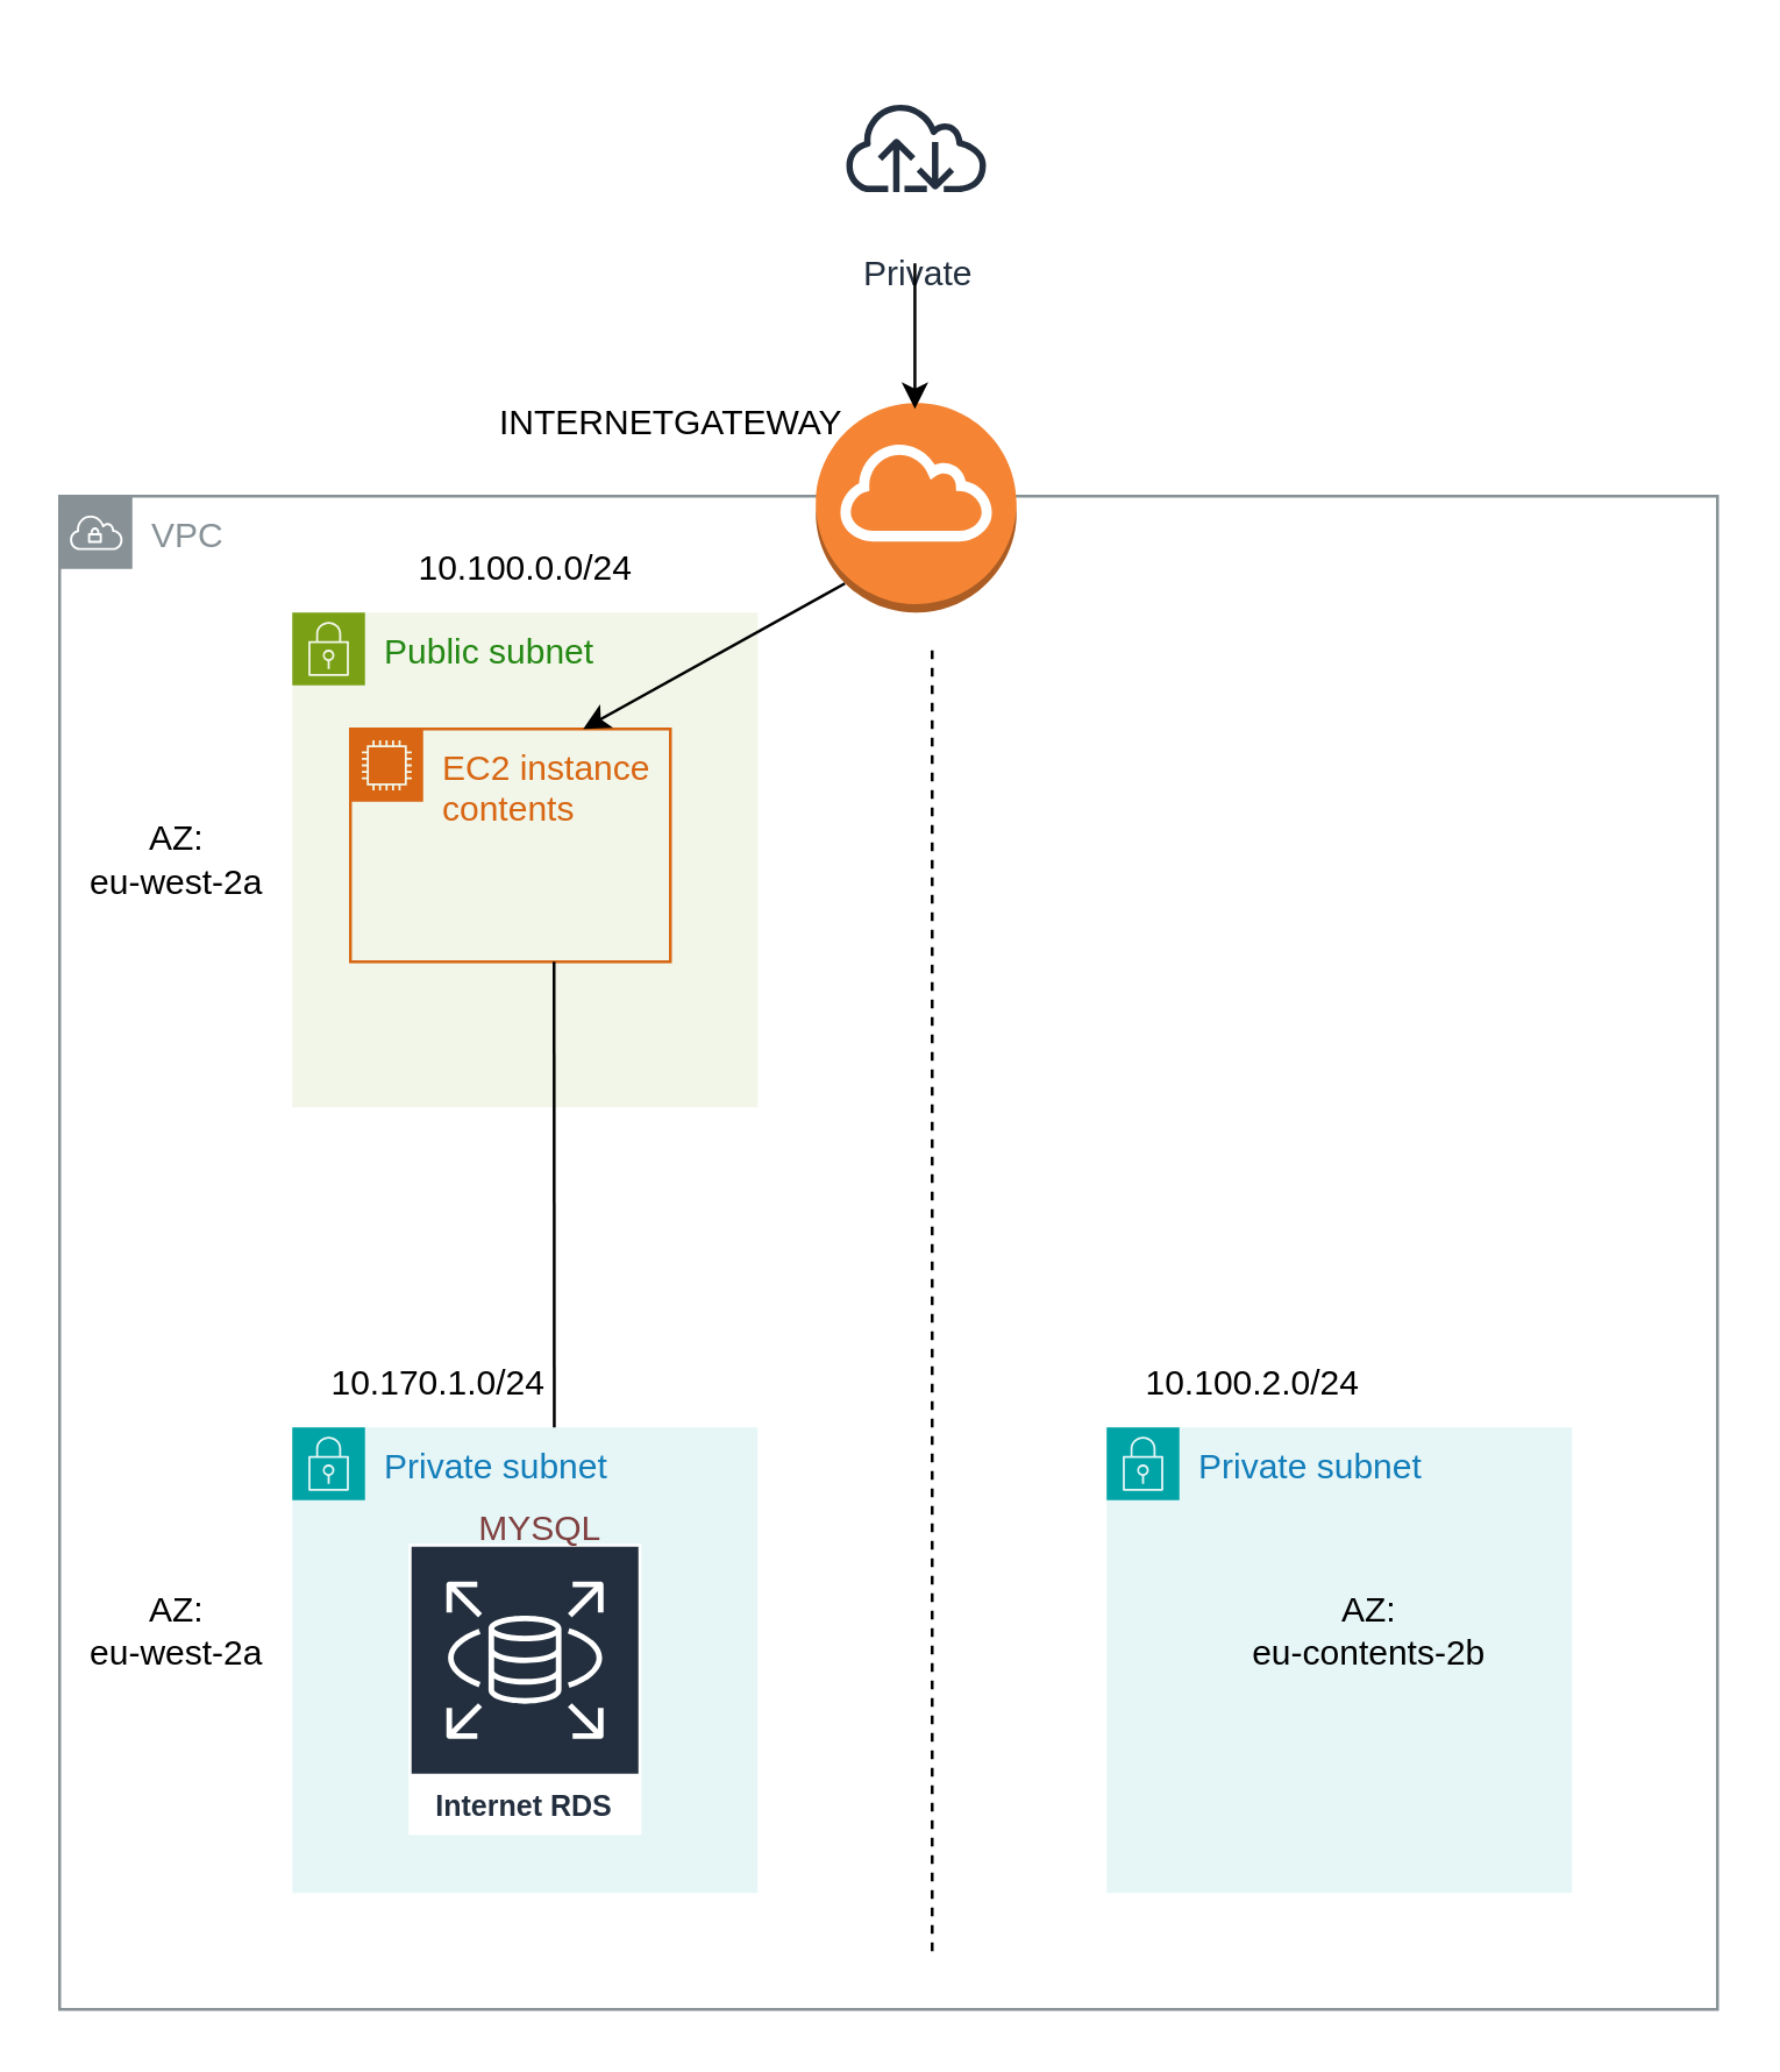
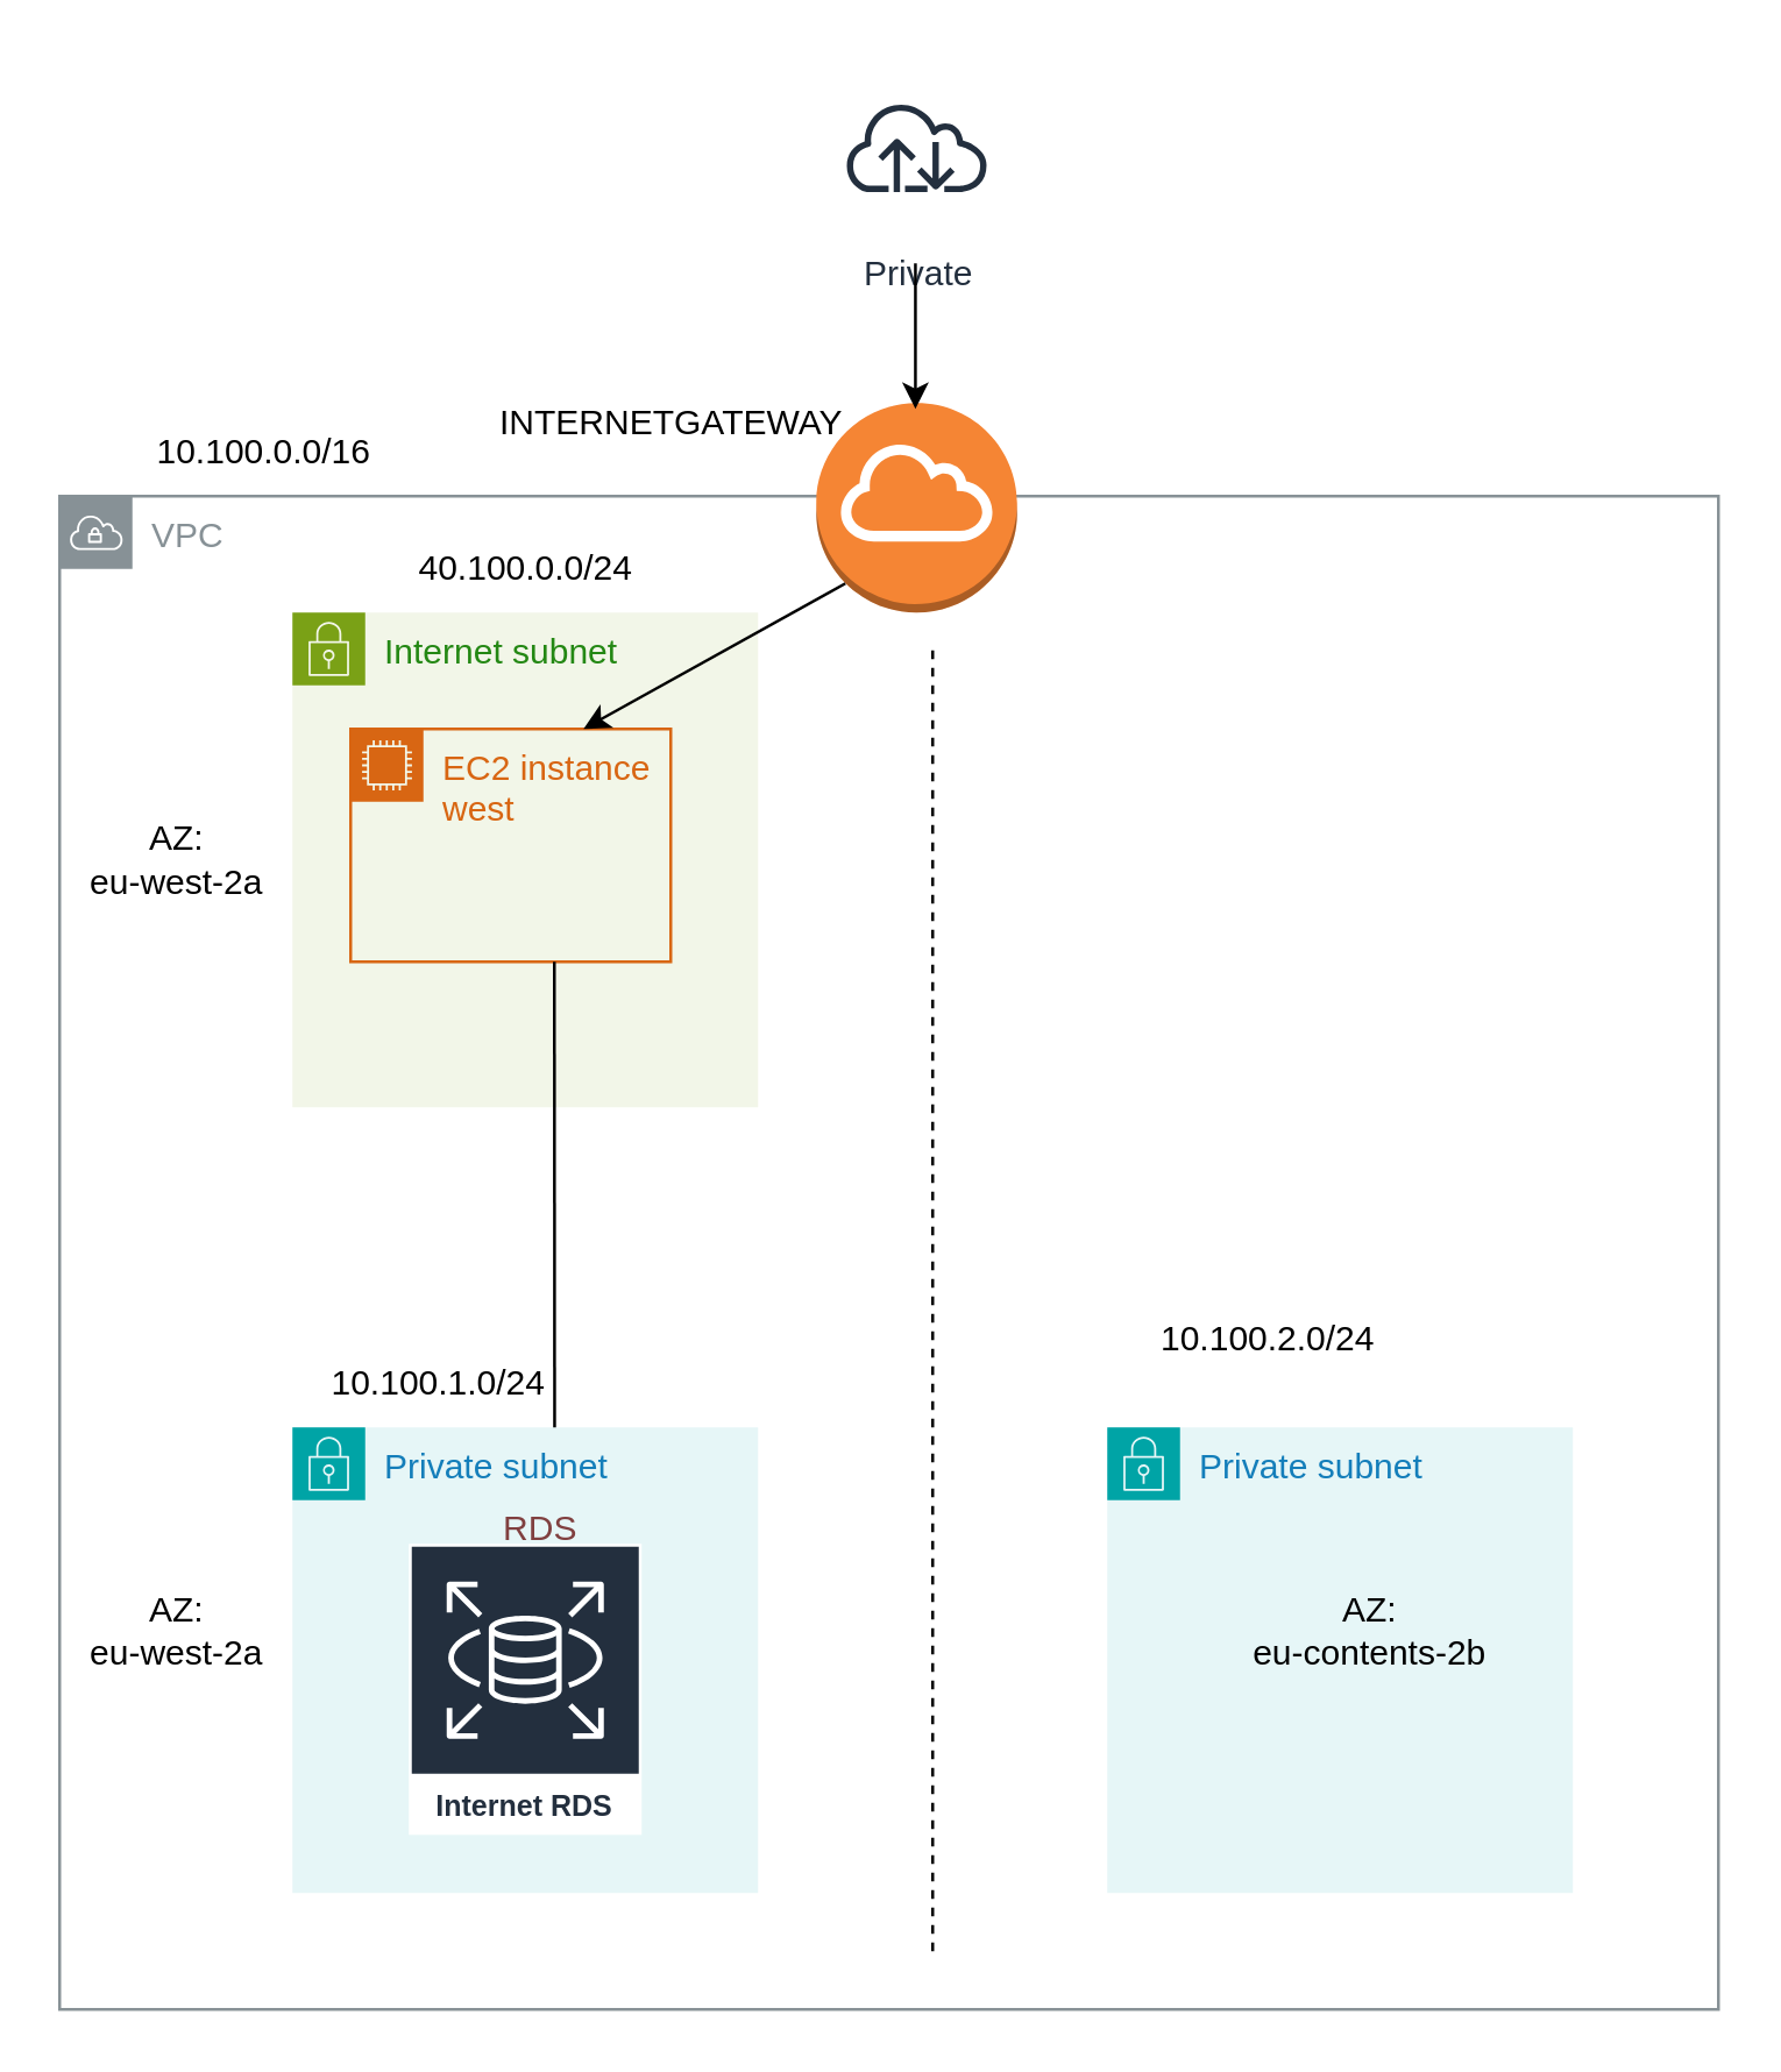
  <mxCell id="0" />
  <mxCell id="1" parent="0" />
- <mxCell id="2" value="Public subnet" style="points=[[0,0],[0.25,0],[0.5,0],[0.75,0],[1,0],[1,0.25],[1,0.5],[1,0.75],[1,1],[0.75,1],[0.5,1],[0.25,1],[0,1],[0,0.75],[0,0.5],[0,0.25]];outlineConnect=0;gradientColor=none;html=1;whiteSpace=wrap;fontSize=12;fontStyle=0;container=1;pointerEvents=0;collapsible=0;recursiveResize=0;shape=mxgraph.aws4.group;grIcon=mxgraph.aws4.group_security_group;grStroke=0;strokeColor=#7AA116;fillColor=#F2F6E8;verticalAlign=top;align=left;spacingLeft=30;fontColor=#248814;dashed=0;" vertex="1" parent="1"><mxGeometry x="100" y="210" width="160" height="170" as="geometry" /></mxCell>
- <mxCell id="3" value="EC2 instance contents" style="points=[[0,0],[0.25,0],[0.5,0],[0.75,0],[1,0],[1,0.25],[1,0.5],[1,0.75],[1,1],[0.75,1],[0.5,1],[0.25,1],[0,1],[0,0.75],[0,0.5],[0,0.25]];outlineConnect=0;gradientColor=none;html=1;whiteSpace=wrap;fontSize=12;fontStyle=0;container=1;pointerEvents=0;collapsible=0;recursiveResize=0;shape=mxgraph.aws4.group;grIcon=mxgraph.aws4.group_ec2_instance_contents;strokeColor=#D86613;fillColor=none;verticalAlign=top;align=left;spacingLeft=30;fontColor=#D86613;dashed=0;" vertex="1" parent="2"><mxGeometry x="20" y="40" width="110" height="80" as="geometry" /></mxCell>
+ <mxCell id="2" value="Internet subnet" style="points=[[0,0],[0.25,0],[0.5,0],[0.75,0],[1,0],[1,0.25],[1,0.5],[1,0.75],[1,1],[0.75,1],[0.5,1],[0.25,1],[0,1],[0,0.75],[0,0.5],[0,0.25]];outlineConnect=0;gradientColor=none;html=1;whiteSpace=wrap;fontSize=12;fontStyle=0;container=1;pointerEvents=0;collapsible=0;recursiveResize=0;shape=mxgraph.aws4.group;grIcon=mxgraph.aws4.group_security_group;grStroke=0;strokeColor=#7AA116;fillColor=#F2F6E8;verticalAlign=top;align=left;spacingLeft=30;fontColor=#248814;dashed=0;" vertex="1" parent="1"><mxGeometry x="100" y="210" width="160" height="170" as="geometry" /></mxCell>
+ <mxCell id="3" value="EC2 instance west" style="points=[[0,0],[0.25,0],[0.5,0],[0.75,0],[1,0],[1,0.25],[1,0.5],[1,0.75],[1,1],[0.75,1],[0.5,1],[0.25,1],[0,1],[0,0.75],[0,0.5],[0,0.25]];outlineConnect=0;gradientColor=none;html=1;whiteSpace=wrap;fontSize=12;fontStyle=0;container=1;pointerEvents=0;collapsible=0;recursiveResize=0;shape=mxgraph.aws4.group;grIcon=mxgraph.aws4.group_ec2_instance_contents;strokeColor=#D86613;fillColor=none;verticalAlign=top;align=left;spacingLeft=30;fontColor=#D86613;dashed=0;" vertex="1" parent="2"><mxGeometry x="20" y="40" width="110" height="80" as="geometry" /></mxCell>
  <mxCell id="4" value="" style="endArrow=classic;html=1;rounded=0;entryX=0.563;entryY=0.125;entryDx=0;entryDy=0;entryPerimeter=0;" edge="1" parent="2" target="5"><mxGeometry width="50" height="50" relative="1" as="geometry"><mxPoint x="90" y="120" as="sourcePoint" /><mxPoint x="90" y="180" as="targetPoint" /></mxGeometry></mxCell>
  <mxCell id="5" value="Private subnet" style="points=[[0,0],[0.25,0],[0.5,0],[0.75,0],[1,0],[1,0.25],[1,0.5],[1,0.75],[1,1],[0.75,1],[0.5,1],[0.25,1],[0,1],[0,0.75],[0,0.5],[0,0.25]];outlineConnect=0;gradientColor=none;html=1;whiteSpace=wrap;fontSize=12;fontStyle=0;container=1;pointerEvents=0;collapsible=0;recursiveResize=0;shape=mxgraph.aws4.group;grIcon=mxgraph.aws4.group_security_group;grStroke=0;strokeColor=#00A4A6;fillColor=#E6F6F7;verticalAlign=top;align=left;spacingLeft=30;fontColor=#147EBA;dashed=0;" vertex="1" parent="1"><mxGeometry x="100" y="490" width="160" height="160" as="geometry" /></mxCell>
  <mxCell id="6" value="Internet RDS" style="sketch=0;outlineConnect=0;fontColor=#232F3E;gradientColor=none;strokeColor=#ffffff;fillColor=#232F3E;dashed=0;verticalLabelPosition=middle;verticalAlign=bottom;align=center;html=1;whiteSpace=wrap;fontSize=10;fontStyle=1;spacing=3;shape=mxgraph.aws4.productIcon;prIcon=mxgraph.aws4.rds;" vertex="1" parent="5"><mxGeometry x="40" y="40" width="80" height="100" as="geometry" /></mxCell>
- <mxCell id="7" value="&lt;font color=&quot;#804040&quot;&gt;MYSQL&lt;/font&gt;" style="text;html=1;align=center;verticalAlign=middle;resizable=0;points=[];autosize=1;strokeColor=none;fillColor=none;" vertex="1" parent="5"><mxGeometry x="50" y="20" width="70" height="30" as="geometry" /></mxCell>
+ <mxCell id="7" value="&lt;font color=&quot;#804040&quot;&gt;RDS&lt;/font&gt;" style="text;html=1;align=center;verticalAlign=middle;resizable=0;points=[];autosize=1;strokeColor=none;fillColor=none;" vertex="1" parent="5"><mxGeometry x="50" y="20" width="70" height="30" as="geometry" /></mxCell>
  <mxCell id="8" value="Private subnet" style="points=[[0,0],[0.25,0],[0.5,0],[0.75,0],[1,0],[1,0.25],[1,0.5],[1,0.75],[1,1],[0.75,1],[0.5,1],[0.25,1],[0,1],[0,0.75],[0,0.5],[0,0.25]];outlineConnect=0;gradientColor=none;html=1;whiteSpace=wrap;fontSize=12;fontStyle=0;container=1;pointerEvents=0;collapsible=0;recursiveResize=0;shape=mxgraph.aws4.group;grIcon=mxgraph.aws4.group_security_group;grStroke=0;strokeColor=#00A4A6;fillColor=#E6F6F7;verticalAlign=top;align=left;spacingLeft=30;fontColor=#147EBA;dashed=0;" vertex="1" parent="1"><mxGeometry x="380" y="490" width="160" height="160" as="geometry" /></mxCell>
- <mxCell id="9" value="10.100.0.0/24" style="text;html=1;align=center;verticalAlign=middle;resizable=0;points=[];autosize=1;strokeColor=none;fillColor=none;" vertex="1" parent="1"><mxGeometry x="130" y="180" width="100" height="30" as="geometry" /></mxCell>
- <mxCell id="10" value="10.170.1.0/24" style="text;html=1;align=center;verticalAlign=middle;resizable=0;points=[];autosize=1;strokeColor=none;fillColor=none;" vertex="1" parent="1"><mxGeometry x="100" y="460" width="100" height="30" as="geometry" /></mxCell>
- <mxCell id="11" value="10.100.2.0/24" style="text;html=1;align=center;verticalAlign=middle;resizable=0;points=[];autosize=1;strokeColor=none;fillColor=none;" vertex="1" parent="1"><mxGeometry x="380" y="460" width="100" height="30" as="geometry" /></mxCell>
+ <mxCell id="9" value="40.100.0.0/24" style="text;html=1;align=center;verticalAlign=middle;resizable=0;points=[];autosize=1;strokeColor=none;fillColor=none;" vertex="1" parent="1"><mxGeometry x="130" y="180" width="100" height="30" as="geometry" /></mxCell>
+ <mxCell id="10" value="10.100.1.0/24" style="text;html=1;align=center;verticalAlign=middle;resizable=0;points=[];autosize=1;strokeColor=none;fillColor=none;" vertex="1" parent="1"><mxGeometry x="100" y="460" width="100" height="30" as="geometry" /></mxCell>
+ <mxCell id="11" value="10.100.2.0/24" style="text;html=1;align=center;verticalAlign=middle;resizable=0;points=[];autosize=1;strokeColor=none;fillColor=none;" vertex="1" parent="1"><mxGeometry x="385" y="445" width="100" height="30" as="geometry" /></mxCell>
  <mxCell id="12" value="VPC" style="sketch=0;outlineConnect=0;gradientColor=none;html=1;whiteSpace=wrap;fontSize=12;fontStyle=0;shape=mxgraph.aws4.group;grIcon=mxgraph.aws4.group_vpc;strokeColor=#879196;fillColor=none;verticalAlign=top;align=left;spacingLeft=30;fontColor=#879196;dashed=0;" vertex="1" parent="1"><mxGeometry x="20" y="170" width="570" height="520" as="geometry" /></mxCell>
+ <mxCell id="13" value="10.100.0.0/16" style="text;html=1;align=center;verticalAlign=middle;resizable=0;points=[];autosize=1;strokeColor=none;fillColor=none;" vertex="1" parent="1"><mxGeometry x="40" y="140" width="100" height="30" as="geometry" /></mxCell>
  <mxCell id="14" value="" style="outlineConnect=0;dashed=0;verticalLabelPosition=bottom;verticalAlign=top;align=center;html=1;shape=mxgraph.aws3.internet_gateway;fillColor=#F58534;gradientColor=none;" vertex="1" parent="1"><mxGeometry x="280" y="138" width="69" height="72" as="geometry" /></mxCell>
  <mxCell id="15" value="" style="endArrow=classic;html=1;rounded=0;" edge="1" parent="1"><mxGeometry width="50" height="50" relative="1" as="geometry"><mxPoint x="290" y="200" as="sourcePoint" /><mxPoint x="200" y="250" as="targetPoint" /></mxGeometry></mxCell>
  <mxCell id="16" value="INTERNETGATEWAY" style="text;html=1;align=center;verticalAlign=middle;resizable=0;points=[];autosize=1;strokeColor=none;fillColor=none;" vertex="1" parent="1"><mxGeometry x="160" y="130" width="140" height="30" as="geometry" /></mxCell>
  <mxCell id="17" value="Private" style="sketch=0;outlineConnect=0;fontColor=#232F3E;gradientColor=none;strokeColor=#232F3E;fillColor=#ffffff;dashed=0;verticalLabelPosition=bottom;verticalAlign=top;align=center;html=1;fontSize=12;fontStyle=0;aspect=fixed;shape=mxgraph.aws4.resourceIcon;resIcon=mxgraph.aws4.internet;" vertex="1" parent="1"><mxGeometry x="284.5" y="20" width="60" height="60" as="geometry" /></mxCell>
  <mxCell id="18" value="" style="endArrow=classic;html=1;rounded=0;" edge="1" parent="1"><mxGeometry width="50" height="50" relative="1" as="geometry"><mxPoint x="314.07" as="sourcePoint" y="90" /><mxPoint x="314.07" y="140" as="targetPoint" /></mxGeometry></mxCell>
  <mxCell id="19" value="&lt;div&gt;AZ:&lt;/div&gt;&lt;div&gt;eu-west-2a&lt;/div&gt;" style="text;html=1;align=center;verticalAlign=middle;resizable=0;points=[];autosize=1;strokeColor=none;fillColor=none;" vertex="1" parent="1"><mxGeometry x="20" y="275" width="80" height="40" as="geometry" /></mxCell>
  <mxCell id="20" value="&lt;div&gt;AZ:&lt;/div&gt;&lt;div&gt;eu-west-2a&lt;/div&gt;" style="text;html=1;align=center;verticalAlign=middle;resizable=0;points=[];autosize=1;strokeColor=none;fillColor=none;" vertex="1" parent="1"><mxGeometry x="20" y="540" width="80" height="40" as="geometry" /></mxCell>
  <mxCell id="21" value="&lt;div&gt;AZ:&lt;/div&gt;&lt;div&gt;eu-contents-2b&lt;/div&gt;" style="text;html=1;align=center;verticalAlign=middle;resizable=0;points=[];autosize=1;strokeColor=none;fillColor=none;" vertex="1" parent="1"><mxGeometry x="430" y="540" width="80" height="40" as="geometry" /></mxCell>
  <mxCell id="22" value="" style="endArrow=none;dashed=1;html=1;rounded=0;" edge="1" parent="1"><mxGeometry width="50" height="50" relative="1" as="geometry"><mxPoint x="320" y="670" as="sourcePoint" /><mxPoint x="320" y="220" as="targetPoint" /></mxGeometry></mxCell>
